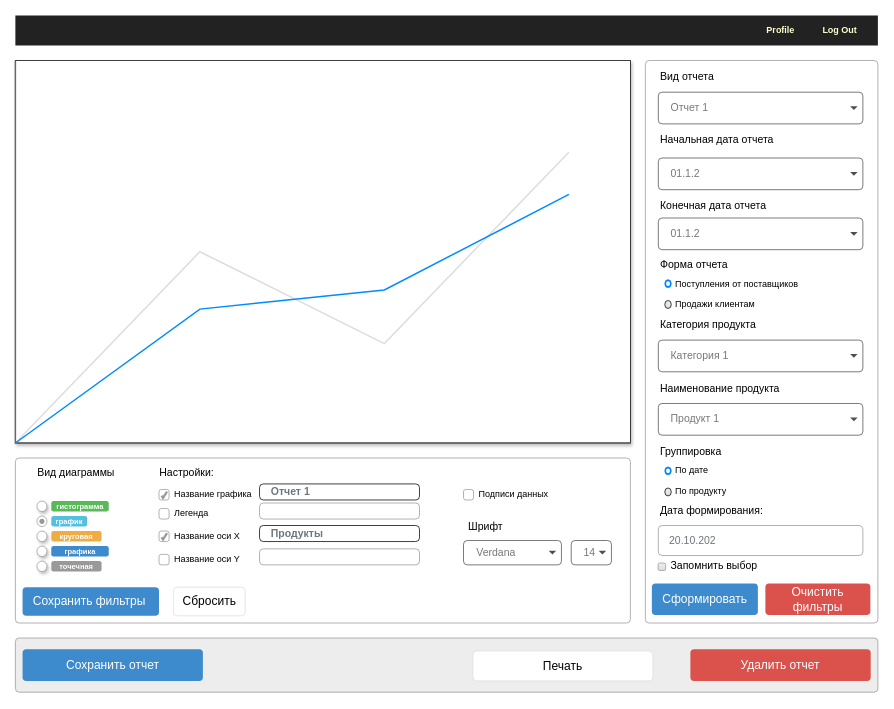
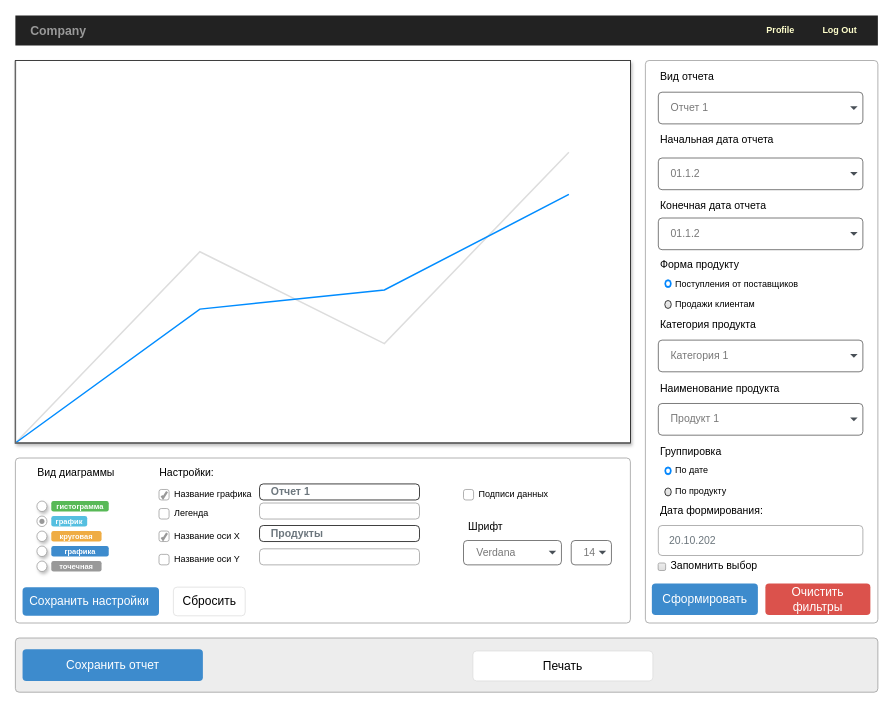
  <mxCell id="0" style=";html=1;" />
  <mxCell id="1" style=";html=1;" parent="0" />
  <mxCell id="2" value="" style="html=1;shadow=0;dashed=0;shape=mxgraph.bootstrap.rect;fillColor=#222222;strokeColor=none;whiteSpace=wrap;rounded=0;fontSize=12;fontColor=#000000;align=center;" parent="1" vertex="1"><mxGeometry x="20" y="20" width="1150" height="40" as="geometry" /></mxCell>
+ <mxCell id="3" value="&lt;h3&gt;&lt;b&gt;Company&lt;/b&gt;&lt;/h3&gt;" style="html=1;shadow=0;dashed=0;fillColor=none;strokeColor=none;shape=mxgraph.bootstrap.rect;fontColor=#999999;fontSize=14;whiteSpace=wrap;" parent="2" vertex="1"><mxGeometry width="115" height="40" as="geometry" /></mxCell>
  <mxCell id="4" value="&lt;font color=&quot;#ffffcc&quot;&gt;&lt;b&gt;Profile&lt;/b&gt;&lt;/font&gt;" style="html=1;shadow=0;dashed=0;fillColor=none;strokeColor=none;shape=mxgraph.bootstrap.rect;fontColor=#999999;whiteSpace=wrap;" parent="2" vertex="1"><mxGeometry x="970" width="100.625" height="40" as="geometry" /></mxCell>
  <mxCell id="5" value="&lt;b&gt;&lt;font color=&quot;#ffffcc&quot;&gt;Log Out&lt;/font&gt;&lt;/b&gt;" style="html=1;shadow=0;dashed=0;fillColor=none;strokeColor=none;shape=mxgraph.bootstrap.rect;fontColor=#999999;whiteSpace=wrap;" parent="2" vertex="1"><mxGeometry x="1049.375" width="100.625" height="40" as="geometry" /></mxCell>
  <mxCell id="6" value="" style="html=1;shadow=0;dashed=0;shape=mxgraph.bootstrap.rrect;rSize=5;fillColor=#ffffff;strokeColor=#999999;" parent="1" vertex="1"><mxGeometry x="860" y="80" width="310" height="750" as="geometry" /></mxCell>
  <mxCell id="7" value="Начальная дата отчета" style="fillColor=none;strokeColor=none;align=left;spacing=20;fontSize=14;" parent="6" vertex="1"><mxGeometry width="220" height="40" relative="1" as="geometry"><mxPoint y="85" as="offset" /></mxGeometry></mxCell>
  <mxCell id="8" value="Конечная дата отчета" style="fillColor=none;strokeColor=none;align=left;spacing=20;fontSize=14;" parent="6" vertex="1"><mxGeometry width="220" height="40" relative="1" as="geometry"><mxPoint y="172" as="offset" /></mxGeometry></mxCell>
  <mxCell id="9" value="Запомнить выбор" style="html=1;shadow=0;dashed=0;shape=mxgraph.bootstrap.rrect;rSize=2;fillColor=#EDEDED;strokeColor=#999999;align=left;fontSize=14;fontColor=#000000;labelPosition=right;verticalLabelPosition=middle;verticalAlign=middle;spacingLeft=5;spacingTop=-2;gradientColor=#DEDEDE;" parent="6" vertex="1"><mxGeometry width="10" height="10" relative="1" as="geometry"><mxPoint x="17" y="670" as="offset" /></mxGeometry></mxCell>
  <mxCell id="10" value="01.1.2" style="html=1;shadow=0;dashed=0;shape=mxgraph.bootstrap.rrect;rSize=5;strokeColor=#505050;strokeWidth=1;fillColor=#ffffff;fontColor=#777777;whiteSpace=wrap;align=left;verticalAlign=middle;fontStyle=0;fontSize=14;spacingRight=0;spacing=17;" parent="6" vertex="1"><mxGeometry x="17.27" y="130" width="272.73" height="42.25" as="geometry" /></mxCell>
  <mxCell id="11" value="" style="shape=triangle;direction=south;fillColor=#495057;strokeColor=none;perimeter=none;" parent="10" vertex="1"><mxGeometry x="1" y="0.5" width="10" height="5" relative="1" as="geometry"><mxPoint x="-17" y="-2.5" as="offset" /></mxGeometry></mxCell>
  <mxCell id="12" value="01.1.2" style="html=1;shadow=0;dashed=0;shape=mxgraph.bootstrap.rrect;rSize=5;strokeColor=#505050;strokeWidth=1;fillColor=#ffffff;fontColor=#777777;whiteSpace=wrap;align=left;verticalAlign=middle;fontStyle=0;fontSize=14;spacingRight=0;spacing=17;" parent="6" vertex="1"><mxGeometry x="17.27" y="210" width="272.73" height="42.25" as="geometry" /></mxCell>
  <mxCell id="13" value="" style="shape=triangle;direction=south;fillColor=#495057;strokeColor=none;perimeter=none;" parent="12" vertex="1"><mxGeometry x="1" y="0.5" width="10" height="5" relative="1" as="geometry"><mxPoint x="-17" y="-2.5" as="offset" /></mxGeometry></mxCell>
- <mxCell id="14" value="Форма отчета" style="fillColor=none;strokeColor=none;align=left;spacing=20;fontSize=14;" parent="6" vertex="1"><mxGeometry y="249.998" width="189.972" height="42.254" as="geometry" /></mxCell>
+ <mxCell id="14" value="Форма продукту" style="fillColor=none;strokeColor=none;align=left;spacing=20;fontSize=14;" parent="6" vertex="1"><mxGeometry y="249.998" width="189.972" height="42.254" as="geometry" /></mxCell>
  <mxCell id="15" value="Категория продукта" style="fillColor=none;strokeColor=none;align=left;spacing=20;fontSize=14;" parent="6" vertex="1"><mxGeometry y="330.573" width="189.972" height="42.254" as="geometry" /></mxCell>
  <mxCell id="16" value="Категория 1" style="html=1;shadow=0;dashed=0;shape=mxgraph.bootstrap.rrect;rSize=5;strokeColor=#505050;strokeWidth=1;fillColor=#ffffff;fontColor=#777777;whiteSpace=wrap;align=left;verticalAlign=middle;fontStyle=0;fontSize=14;spacingRight=0;spacing=17;" parent="6" vertex="1"><mxGeometry x="17.27" y="372.83" width="272.73" height="42.25" as="geometry" /></mxCell>
  <mxCell id="17" value="" style="shape=triangle;direction=south;fillColor=#495057;strokeColor=none;perimeter=none;" parent="16" vertex="1"><mxGeometry x="1" y="0.5" width="10" height="5" relative="1" as="geometry"><mxPoint x="-17" y="-2.5" as="offset" /></mxGeometry></mxCell>
  <mxCell id="18" value="Продукт 1" style="html=1;shadow=0;dashed=0;shape=mxgraph.bootstrap.rrect;rSize=5;strokeColor=#505050;strokeWidth=1;fillColor=#ffffff;fontColor=#777777;whiteSpace=wrap;align=left;verticalAlign=middle;fontStyle=0;fontSize=14;spacingRight=0;spacing=17;" parent="6" vertex="1"><mxGeometry x="17.27" y="457.33" width="272.73" height="42.25" as="geometry" /></mxCell>
  <mxCell id="19" value="" style="shape=triangle;direction=south;fillColor=#495057;strokeColor=none;perimeter=none;" parent="18" vertex="1"><mxGeometry x="1" y="0.5" width="10" height="5" relative="1" as="geometry"><mxPoint x="-17" y="-2.5" as="offset" /></mxGeometry></mxCell>
  <mxCell id="20" value="Наименование продукта" style="fillColor=none;strokeColor=none;align=left;spacing=20;fontSize=14;" parent="6" vertex="1"><mxGeometry y="415.08" width="189.972" height="42.254" as="geometry" /></mxCell>
  <mxCell id="21" value="Группировка" style="fillColor=none;strokeColor=none;align=left;spacing=20;fontSize=14;" parent="6" vertex="1"><mxGeometry y="499.587" width="189.972" height="42.254" as="geometry" /></mxCell>
  <mxCell id="22" value="Вид отчета" style="fillColor=none;strokeColor=none;align=left;spacing=20;fontSize=14;" parent="6" vertex="1"><mxGeometry y="-0.003" width="189.972" height="42.254" as="geometry" /></mxCell>
  <mxCell id="23" value="Сформировать" style="html=1;shadow=0;dashed=0;shape=mxgraph.bootstrap.rrect;align=center;rSize=5;strokeColor=none;fillColor=#3D8BCD;fontColor=#ffffff;fontSize=16;whiteSpace=wrap;rounded=0;" parent="6" vertex="1"><mxGeometry x="8.64" y="697.18" width="141.36" height="42.25" as="geometry" /></mxCell>
  <mxCell id="24" value="Очистить фильтры" style="html=1;shadow=0;dashed=0;shape=mxgraph.bootstrap.rrect;align=center;rSize=5;strokeColor=none;fillColor=#DB524C;fontColor=#ffffff;fontSize=16;whiteSpace=wrap;rounded=0;" parent="6" vertex="1"><mxGeometry x="160" y="697.18" width="140" height="42.25" as="geometry" /></mxCell>
  <mxCell id="25" value="Отчет 1" style="html=1;shadow=0;dashed=0;shape=mxgraph.bootstrap.rrect;rSize=5;strokeColor=#505050;strokeWidth=1;fillColor=#ffffff;fontColor=#777777;whiteSpace=wrap;align=left;verticalAlign=middle;fontStyle=0;fontSize=14;spacingRight=0;spacing=17;" parent="6" vertex="1"><mxGeometry x="17.27" y="42.25" width="272.73" height="42.25" as="geometry" /></mxCell>
  <mxCell id="26" value="" style="shape=triangle;direction=south;fillColor=#495057;strokeColor=none;perimeter=none;" parent="25" vertex="1"><mxGeometry x="1" y="0.5" width="10" height="5" relative="1" as="geometry"><mxPoint x="-17" y="-2.5" as="offset" /></mxGeometry></mxCell>
  <mxCell id="27" value="Поступления от поставщиков" style="html=1;shadow=0;dashed=0;shape=mxgraph.bootstrap.radioButton2;labelPosition=right;verticalLabelPosition=middle;align=left;verticalAlign=middle;gradientColor=#DEDEDE;fillColor=#EDEDED;checked=1;spacing=5;checkedFill=#0085FC;checkedStroke=#ffffff;sketch=0;" parent="6" vertex="1"><mxGeometry x="25.905" y="292.251" width="8.635" height="10.563" as="geometry" /></mxCell>
  <mxCell id="28" value="Продажи клиентам" style="html=1;shadow=0;dashed=0;shape=mxgraph.bootstrap.radioButton2;labelPosition=right;verticalLabelPosition=middle;align=left;verticalAlign=middle;gradientColor=#DEDEDE;fillColor=#EDEDED;checked=0;spacing=5;checkedFill=#0085FC;checkedStroke=#ffffff;sketch=0;" parent="6" vertex="1"><mxGeometry x="25.905" y="320.008" width="8.635" height="10.563" as="geometry" /></mxCell>
  <mxCell id="29" value="По продукту" style="html=1;shadow=0;dashed=0;shape=mxgraph.bootstrap.radioButton2;labelPosition=right;verticalLabelPosition=middle;align=left;verticalAlign=middle;gradientColor=#DEDEDE;fillColor=#EDEDED;checked=0;spacing=5;checkedFill=#0085FC;checkedStroke=#ffffff;sketch=0;" parent="6" vertex="1"><mxGeometry x="25.905" y="569.999" width="8.635" height="10.563" as="geometry" /></mxCell>
  <mxCell id="30" value="По дате" style="html=1;shadow=0;dashed=0;shape=mxgraph.bootstrap.radioButton2;labelPosition=right;verticalLabelPosition=middle;align=left;verticalAlign=middle;gradientColor=#DEDEDE;fillColor=#EDEDED;checked=1;spacing=5;checkedFill=#0085FC;checkedStroke=#ffffff;sketch=0;" parent="6" vertex="1"><mxGeometry x="25.905" y="541.841" width="8.635" height="10.563" as="geometry" /></mxCell>
  <mxCell id="31" value="20.10.202" style="html=1;shadow=0;dashed=0;shape=mxgraph.bootstrap.rrect;rSize=5;fillColor=none;strokeColor=#999999;align=left;spacing=15;fontSize=14;fontColor=#6C767D;" parent="6" vertex="1"><mxGeometry x="17.27" y="620" width="272.73" height="40" as="geometry" /></mxCell>
  <mxCell id="32" value="Дата формирования:" style="fillColor=none;strokeColor=none;align=left;spacing=20;fontSize=14;" parent="6" vertex="1"><mxGeometry y="577.75" width="230" height="42.25" as="geometry" /></mxCell>
  <mxCell id="33" value="" style="verticalLabelPosition=bottom;shadow=1;dashed=0;align=center;html=1;verticalAlign=top;strokeWidth=1;shape=mxgraph.mockup.graphics.lineChart;strokeColor=#000000;strokeColor2=#666666;strokeColor3=#008cff;strokeColor4=#dddddd;" parent="1" vertex="1"><mxGeometry x="20" y="80" width="820" height="510" as="geometry" /></mxCell>
  <mxCell id="34" value="" style="html=1;shadow=0;dashed=0;shape=mxgraph.bootstrap.rrect;rSize=5;fillColor=#ffffff;strokeColor=#999999;" parent="1" vertex="1"><mxGeometry x="20" y="610" width="820" height="220" as="geometry" /></mxCell>
- <mxCell id="35" value="Сохранить фильтры&amp;nbsp;" style="html=1;shadow=0;dashed=0;shape=mxgraph.bootstrap.rrect;align=center;rSize=5;strokeColor=none;fillColor=#3D8BCD;fontColor=#ffffff;fontSize=16;whiteSpace=wrap;rounded=0;" parent="34" vertex="1"><mxGeometry x="9.575" y="172.174" width="181.933" height="38.261" as="geometry" /></mxCell>
+ <mxCell id="35" value="Сохранить настройки&amp;nbsp;" style="html=1;shadow=0;dashed=0;shape=mxgraph.bootstrap.rrect;align=center;rSize=5;strokeColor=none;fillColor=#3D8BCD;fontColor=#ffffff;fontSize=16;whiteSpace=wrap;rounded=0;" parent="34" vertex="1"><mxGeometry x="9.575" y="172.174" width="181.933" height="38.261" as="geometry" /></mxCell>
  <mxCell id="36" value="Сбросить" style="html=1;shadow=0;dashed=0;shape=mxgraph.bootstrap.rrect;align=center;rSize=5;strokeColor=#dddddd;fontSize=16;whiteSpace=wrap;rounded=0;" parent="34" vertex="1"><mxGeometry x="210.659" y="172.174" width="95.754" height="38.261" as="geometry" /></mxCell>
  <mxCell id="37" value="Вид диаграммы " style="fillColor=none;strokeColor=none;align=left;spacing=20;fontSize=14;" parent="34" vertex="1"><mxGeometry x="9.575" y="0.0" width="210.659" height="38.261" as="geometry" /></mxCell>
  <mxCell id="38" value="" style="shape=ellipse;dashed=0;strokeColor=#999999;fillColor=#ffffff;html=1;rounded=0;shadow=1;fontSize=12;fontColor=#000000;align=center;" parent="34" vertex="1"><mxGeometry x="28.726" y="57.39" width="13.406" height="14" as="geometry" /></mxCell>
  <mxCell id="39" value="гистограмма" style="html=1;shadow=0;dashed=0;shape=mxgraph.bootstrap.rrect;align=center;rSize=3;strokeColor=none;fillColor=#58B957;fontColor=#ffffff;fontStyle=1;fontSize=10;whiteSpace=wrap;rounded=0;" parent="34" vertex="1"><mxGeometry x="47.877" y="57.39" width="76.603" height="14" as="geometry" /></mxCell>
  <mxCell id="40" value="" style="html=1;shadow=0;dashed=0;shape=mxgraph.bootstrap.radioButton;strokeColor=#999999;fillColor=#ffffff;rounded=0;fontSize=12;fontColor=#000000;align=center;" parent="34" vertex="1"><mxGeometry x="28.726" y="77.39" width="13.406" height="14" as="geometry" /></mxCell>
  <mxCell id="41" value="график" style="html=1;shadow=0;dashed=0;shape=mxgraph.bootstrap.rrect;align=center;rSize=3;strokeColor=none;fillColor=#55BFE0;fontColor=#ffffff;fontStyle=1;fontSize=10;whiteSpace=wrap;rounded=0;" parent="34" vertex="1"><mxGeometry x="47.877" y="77.39" width="47.877" height="14" as="geometry" /></mxCell>
  <mxCell id="42" value="" style="shape=ellipse;dashed=0;strokeColor=#999999;fillColor=#ffffff;html=1;rounded=0;shadow=1;fontSize=12;fontColor=#000000;align=center;" parent="34" vertex="1"><mxGeometry x="28.726" y="97.39" width="13.406" height="14" as="geometry" /></mxCell>
  <mxCell id="43" value="круговая" style="html=1;shadow=0;dashed=0;shape=mxgraph.bootstrap.rrect;align=center;rSize=3;strokeColor=none;fillColor=#EFAC43;fontColor=#ffffff;fontStyle=1;fontSize=10;whiteSpace=wrap;rounded=0;" parent="34" vertex="1"><mxGeometry x="47.877" y="97.39" width="67.028" height="14" as="geometry" /></mxCell>
  <mxCell id="44" value="" style="shape=ellipse;dashed=0;strokeColor=#999999;fillColor=#ffffff;html=1;rounded=0;shadow=1;fontSize=12;fontColor=#000000;align=center;" parent="34" vertex="1"><mxGeometry x="28.726" y="117.39" width="13.406" height="14" as="geometry" /></mxCell>
  <mxCell id="45" value="графика" style="html=1;shadow=0;dashed=0;shape=mxgraph.bootstrap.rrect;align=center;rSize=3;strokeColor=none;fillColor=#3D8BCD;fontColor=#ffffff;fontStyle=1;fontSize=10;whiteSpace=wrap;rounded=0;" parent="34" vertex="1"><mxGeometry x="47.877" y="117.39" width="76.603" height="14" as="geometry" /></mxCell>
  <mxCell id="46" value="" style="shape=ellipse;dashed=0;strokeColor=#999999;fillColor=#ffffff;html=1;rounded=0;shadow=1;fontSize=12;fontColor=#000000;align=center;" parent="34" vertex="1"><mxGeometry x="28.726" y="137.39" width="13.406" height="14" as="geometry" /></mxCell>
  <mxCell id="47" value="точечная" style="html=1;shadow=0;dashed=0;shape=mxgraph.bootstrap.rrect;align=center;rSize=3;strokeColor=none;fillColor=#999999;fontColor=#ffffff;fontStyle=1;fontSize=10;whiteSpace=wrap;rounded=0;" parent="34" vertex="1"><mxGeometry x="47.877" y="137.39" width="67.028" height="14" as="geometry" /></mxCell>
  <mxCell id="48" value="Название графика" style="html=1;shadow=0;dashed=0;shape=mxgraph.bootstrap.checkbox;fontSize=12;strokeColor=#999999;align=left;labelPosition=right;spacingLeft=5;rounded=0;" parent="34" vertex="1"><mxGeometry x="191.508" y="41.96" width="13.406" height="14" as="geometry" /></mxCell>
  <mxCell id="49" value="Легенда" style="html=1;shadow=0;dashed=0;shape=mxgraph.bootstrap.rrect;fontSize=12;rSize=3;strokeColor=#999999;align=left;labelPosition=right;spacingLeft=5;rounded=0;" parent="34" vertex="1"><mxGeometry x="191.508" y="67.39" width="13.406" height="14" as="geometry" /></mxCell>
  <mxCell id="50" value="Название оси Х" style="html=1;shadow=0;dashed=0;shape=mxgraph.bootstrap.checkbox;fontSize=12;strokeColor=#999999;align=left;labelPosition=right;spacingLeft=5;rounded=0;" parent="34" vertex="1"><mxGeometry x="191.508" y="97.39" width="13.406" height="14" as="geometry" /></mxCell>
  <mxCell id="51" value="Название оси Y" style="html=1;shadow=0;dashed=0;shape=mxgraph.bootstrap.rrect;fontSize=12;rSize=3;strokeColor=#999999;align=left;labelPosition=right;spacingLeft=5;rounded=0;" parent="34" vertex="1"><mxGeometry x="191.508" y="128.48" width="13.406" height="14" as="geometry" /></mxCell>
  <mxCell id="52" value="Подписи данных" style="html=1;shadow=0;dashed=0;shape=mxgraph.bootstrap.rrect;fontSize=12;rSize=3;strokeColor=#999999;align=left;labelPosition=right;spacingLeft=5;rounded=0;" parent="34" vertex="1"><mxGeometry x="597.506" y="41.96" width="13.406" height="14" as="geometry" /></mxCell>
  <mxCell id="53" value="Настройки: " style="fillColor=none;strokeColor=none;align=left;spacing=20;fontSize=14;" parent="34" vertex="1"><mxGeometry x="172.357" y="0.0" width="210.659" height="38.261" as="geometry" /></mxCell>
  <mxCell id="54" value="&lt;b&gt;Отчет 1&lt;/b&gt;" style="html=1;shadow=0;dashed=0;shape=mxgraph.bootstrap.rrect;rSize=5;fillColor=none;strokeColor=#000000;align=left;spacing=15;fontSize=14;fontColor=#6C767D;" parent="34" vertex="1"><mxGeometry x="325.564" y="34.57" width="213.273" height="21.39" as="geometry" /></mxCell>
  <mxCell id="55" value="" style="html=1;shadow=0;dashed=0;shape=mxgraph.bootstrap.rrect;rSize=5;fillColor=none;strokeColor=#999999;align=left;spacing=15;fontSize=14;fontColor=#6C767D;" parent="34" vertex="1"><mxGeometry x="325.564" y="60.0" width="213.273" height="21.39" as="geometry" /></mxCell>
  <mxCell id="56" value="&lt;b&gt;Продукты&lt;/b&gt;" style="html=1;shadow=0;dashed=0;shape=mxgraph.bootstrap.rrect;rSize=5;fillColor=none;strokeColor=#000000;align=left;spacing=15;fontSize=14;fontColor=#6C767D;" parent="34" vertex="1"><mxGeometry x="325.564" y="90.0" width="213.273" height="21.39" as="geometry" /></mxCell>
  <mxCell id="57" value="" style="html=1;shadow=0;dashed=0;shape=mxgraph.bootstrap.rrect;rSize=5;fillColor=none;strokeColor=#999999;align=left;spacing=15;fontSize=14;fontColor=#6C767D;" parent="34" vertex="1"><mxGeometry x="325.564" y="121.09" width="213.273" height="21.39" as="geometry" /></mxCell>
  <mxCell id="58" value="Шрифт" style="fillColor=none;strokeColor=none;align=left;spacing=20;fontSize=14;" parent="34" vertex="1"><mxGeometry x="584.1" y="71.39" width="210.659" height="38.261" as="geometry" /></mxCell>
  <mxCell id="59" value="Verdana" style="html=1;shadow=0;dashed=0;shape=mxgraph.bootstrap.rrect;rSize=5;strokeColor=#505050;strokeWidth=1;fillColor=#ffffff;fontColor=#777777;whiteSpace=wrap;align=left;verticalAlign=middle;fontStyle=0;fontSize=14;spacingRight=0;spacing=17;" parent="34" vertex="1"><mxGeometry x="597.506" y="110" width="130.58" height="32.48" as="geometry" /></mxCell>
  <mxCell id="60" value="" style="shape=triangle;direction=south;fillColor=#495057;strokeColor=none;perimeter=none;" parent="59" vertex="1"><mxGeometry x="1" y="0.5" width="10" height="5" relative="1" as="geometry"><mxPoint x="-17" y="-2.5" as="offset" /></mxGeometry></mxCell>
  <mxCell id="61" value="14" style="html=1;shadow=0;dashed=0;shape=mxgraph.bootstrap.rrect;rSize=5;strokeColor=#505050;strokeWidth=1;fillColor=#ffffff;fontColor=#777777;whiteSpace=wrap;align=left;verticalAlign=middle;fontStyle=0;fontSize=14;spacingRight=0;spacing=17;" parent="34" vertex="1"><mxGeometry x="741.137" y="110.0" width="53.622" height="32.48" as="geometry" /></mxCell>
  <mxCell id="62" value="" style="shape=triangle;direction=south;fillColor=#495057;strokeColor=none;perimeter=none;" parent="61" vertex="1"><mxGeometry x="1" y="0.5" width="10" height="5" relative="1" as="geometry"><mxPoint x="-17" y="-2.5" as="offset" /></mxGeometry></mxCell>
  <mxCell id="63" value="" style="html=1;shadow=0;dashed=0;shape=mxgraph.bootstrap.rrect;rSize=5;fillColor=#EDEDED;strokeColor=#999999;" parent="1" vertex="1"><mxGeometry x="20" y="850" width="1150" height="72.25" as="geometry" /></mxCell>
  <mxCell id="64" value="Сохранить отчет" style="html=1;shadow=0;dashed=0;shape=mxgraph.bootstrap.rrect;align=center;rSize=5;strokeColor=none;fillColor=#3D8BCD;fontColor=#ffffff;fontSize=16;whiteSpace=wrap;rounded=0;" parent="63" vertex="1"><mxGeometry x="9.58" y="15" width="240.42" height="42.25" as="geometry" /></mxCell>
- <mxCell id="65" value="Удалить отчет" style="html=1;shadow=0;dashed=0;shape=mxgraph.bootstrap.rrect;align=center;rSize=5;strokeColor=none;fillColor=#DB524C;fontColor=#ffffff;fontSize=16;whiteSpace=wrap;rounded=0;" parent="63" vertex="1"><mxGeometry x="900" y="15" width="240.42" height="42.25" as="geometry" /></mxCell>
  <mxCell id="66" value="Печать" style="html=1;shadow=0;dashed=0;shape=mxgraph.bootstrap.rrect;align=center;rSize=5;strokeColor=#dddddd;fontSize=16;whiteSpace=wrap;rounded=0;" parent="63" vertex="1"><mxGeometry x="610" y="17.25" width="240" height="40" as="geometry" /></mxCell>
